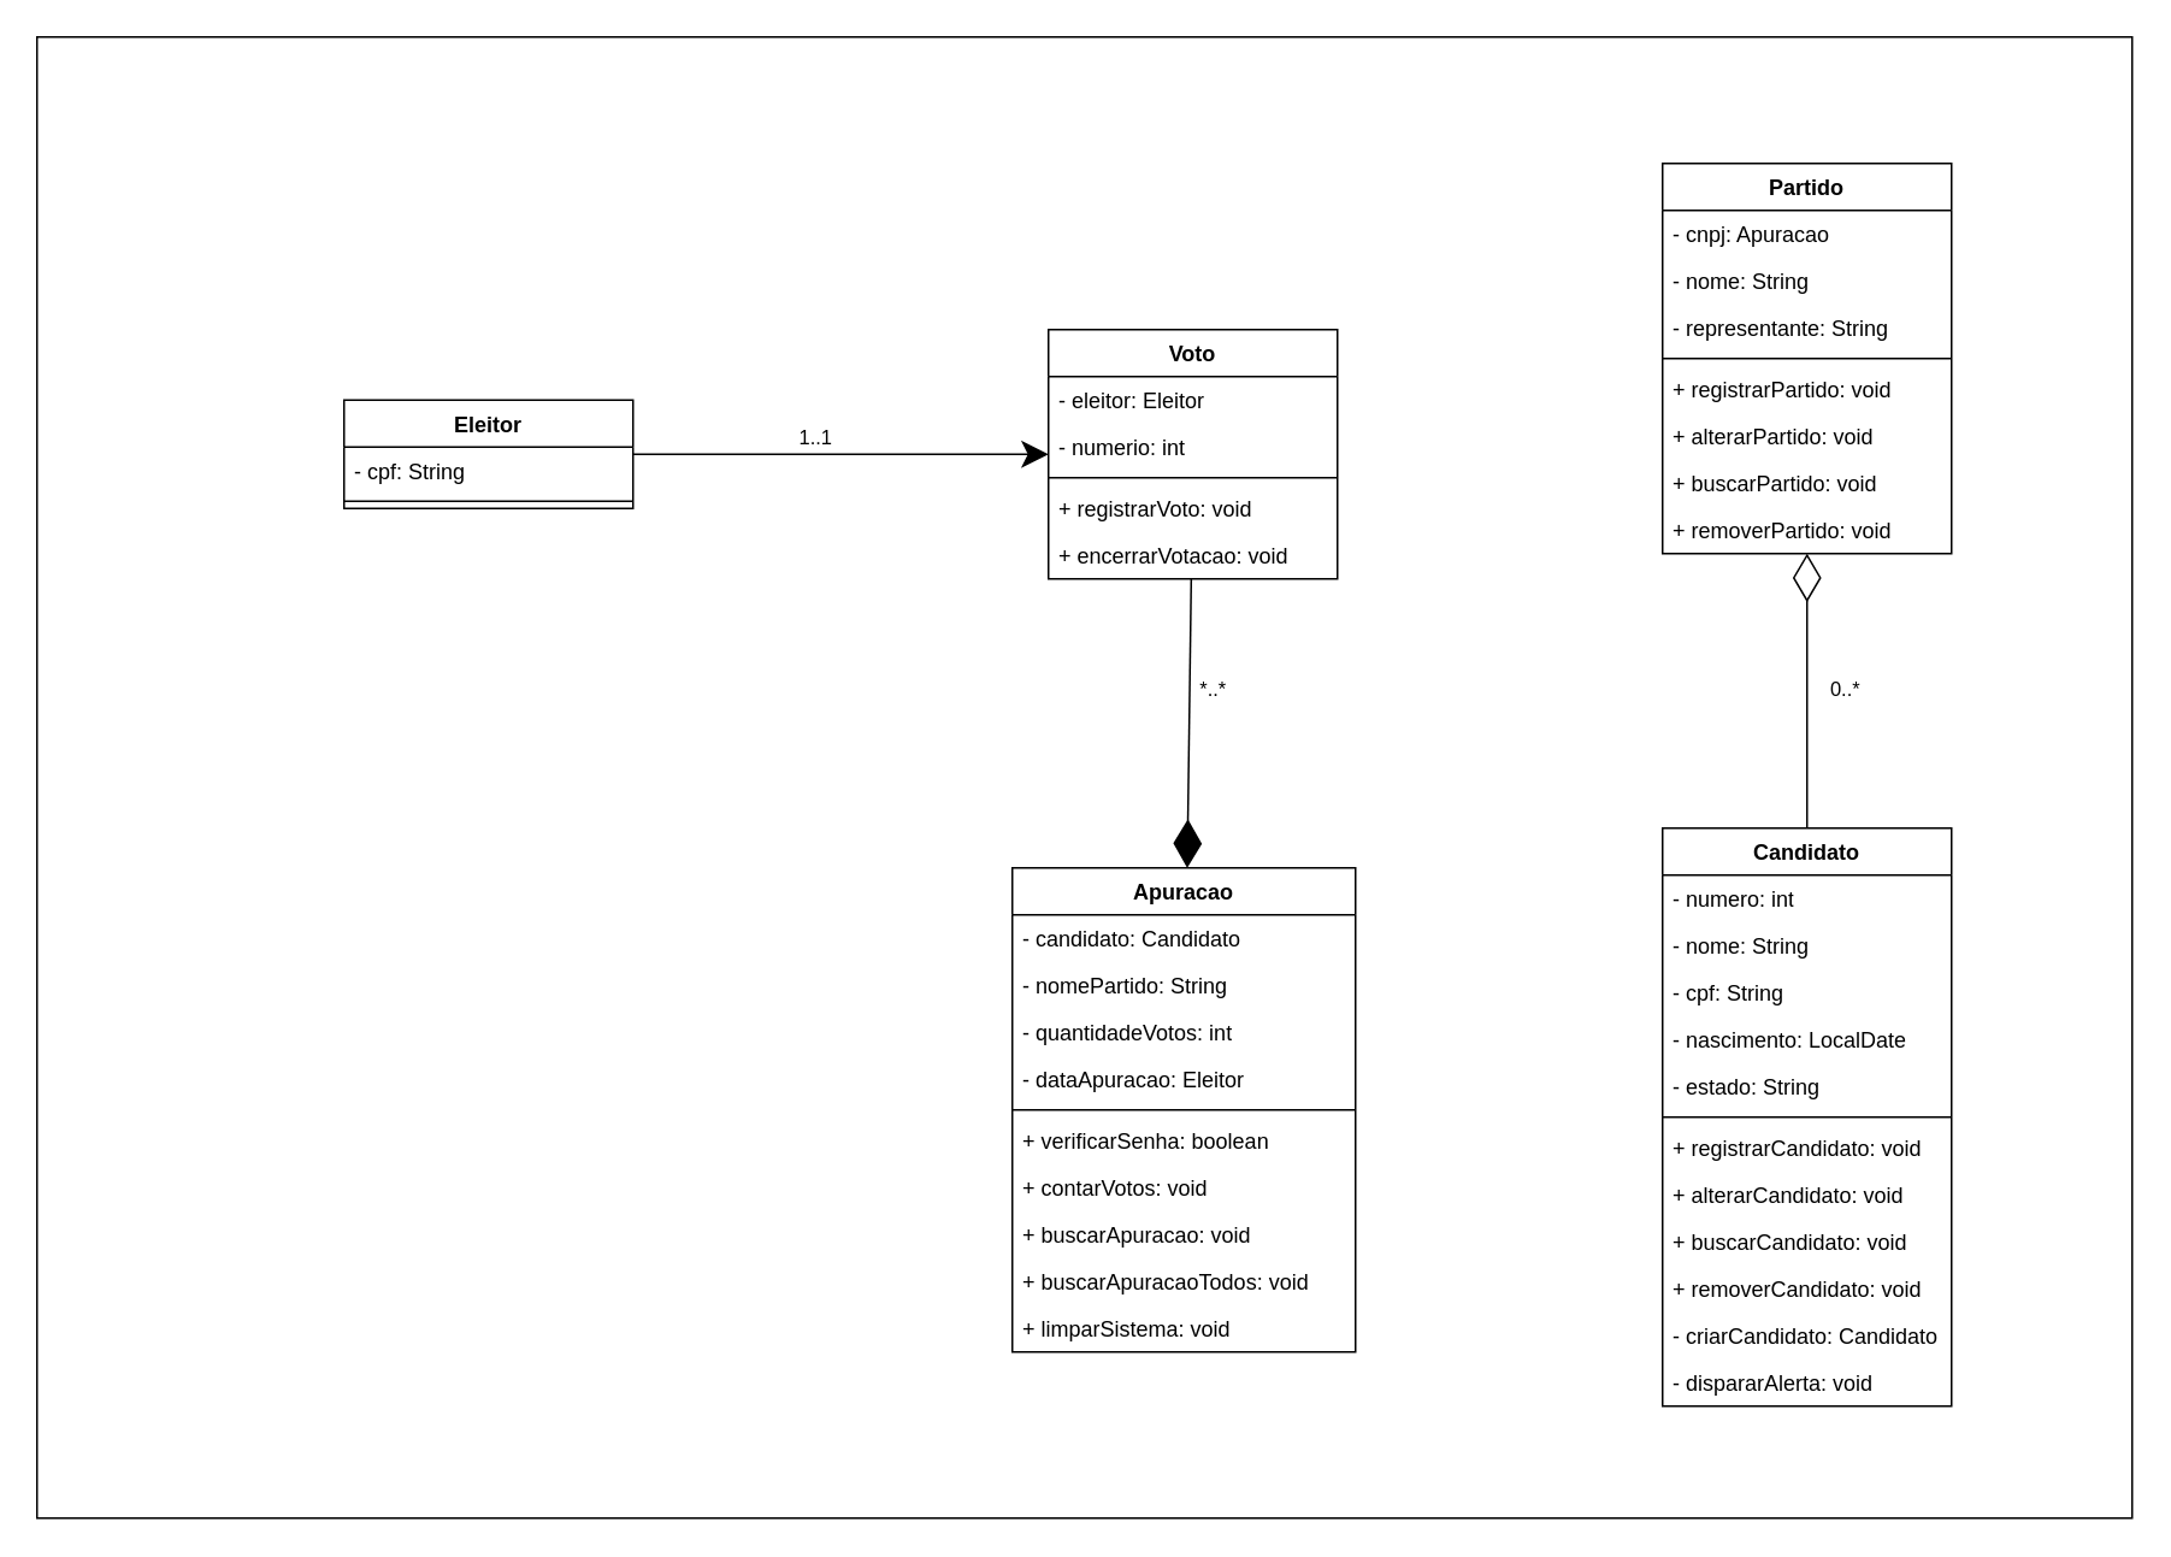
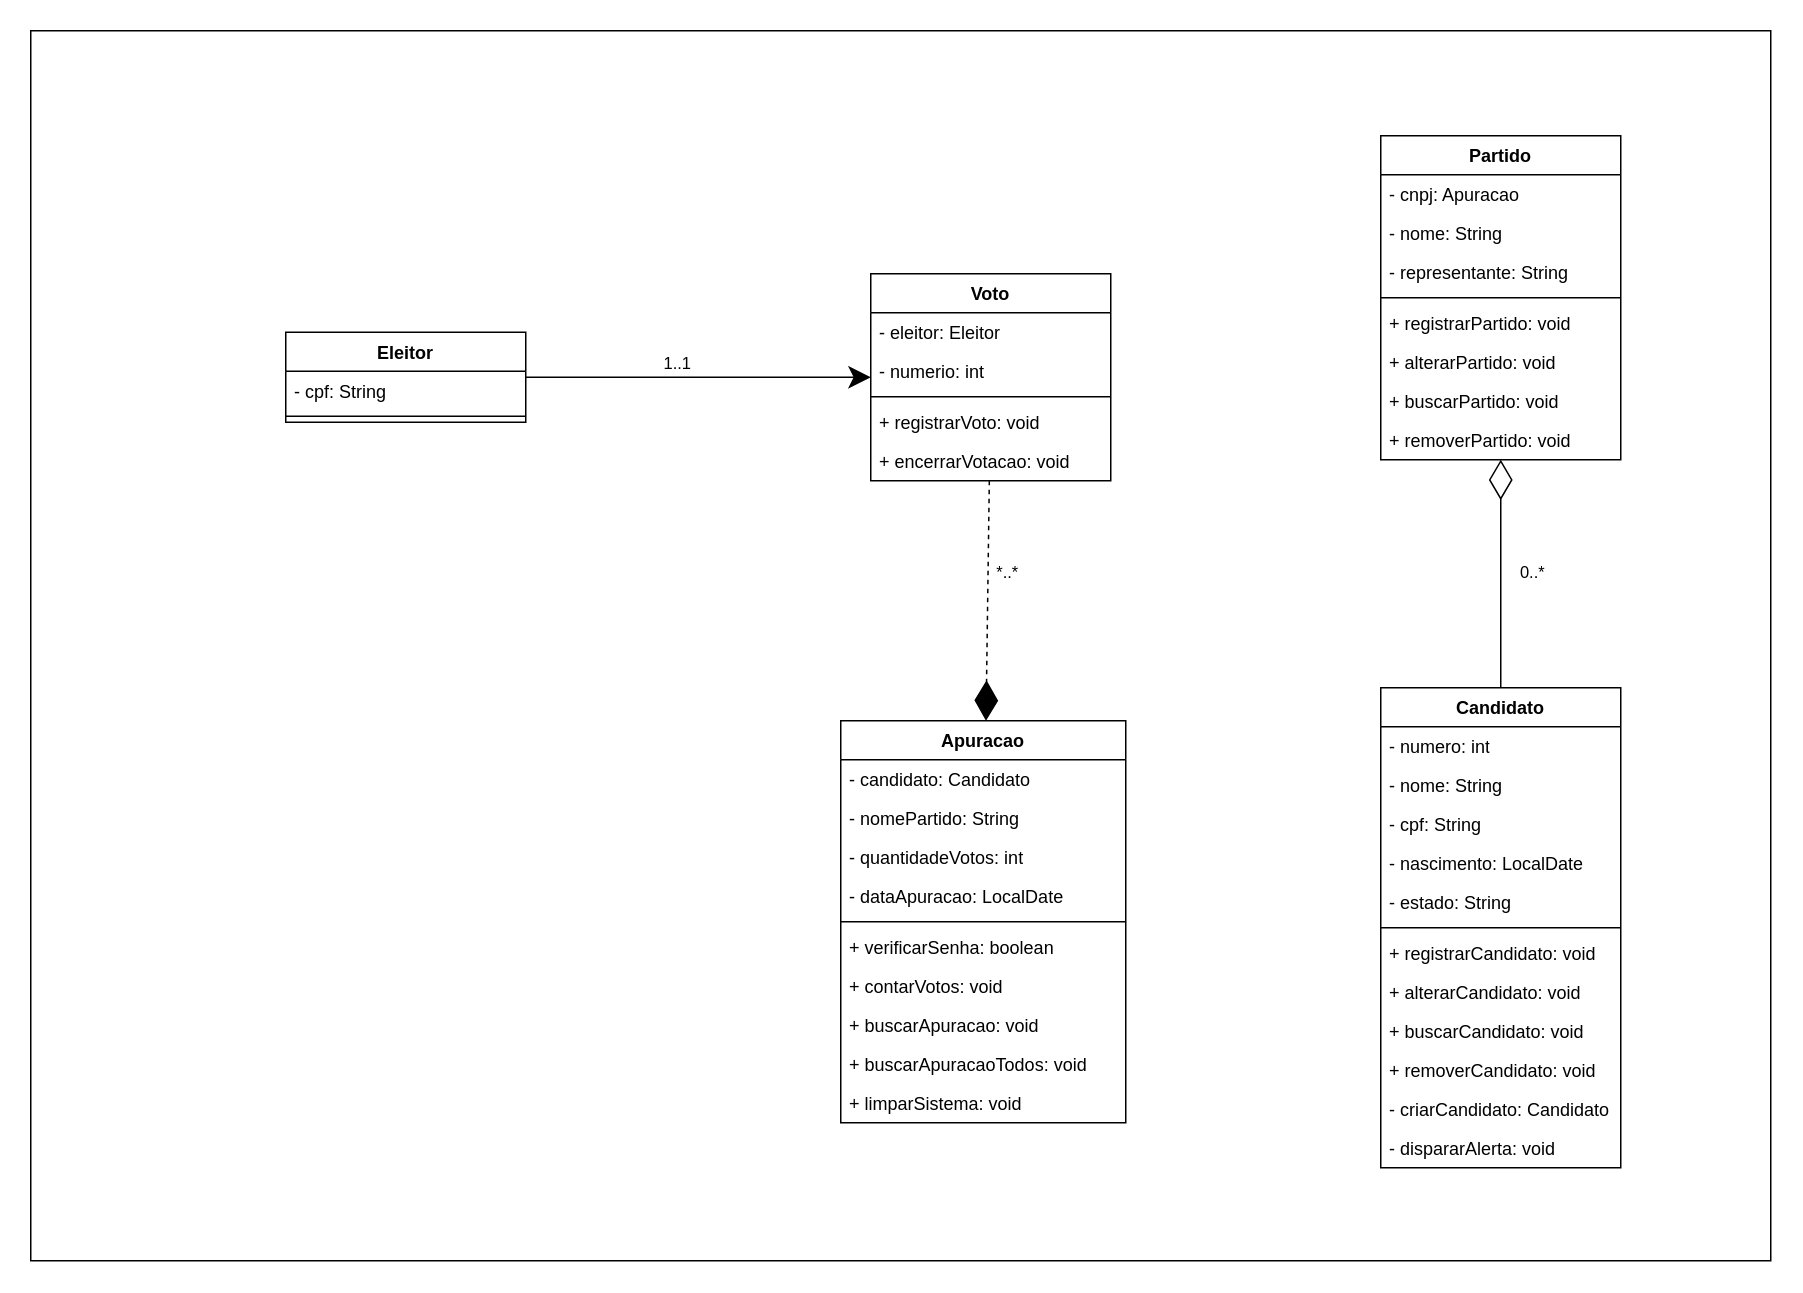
  <mxCell id="0" />
  <mxCell id="1" parent="0" />
  <mxCell id="2" value="" style="rounded=0;whiteSpace=wrap;html=1;" vertex="1" parent="1"><mxGeometry width="1160" height="820" as="geometry" x="20" y="20" /></mxCell>
  <mxCell id="3" value="Apuracao" style="swimlane;fontStyle=1;align=center;verticalAlign=top;childLayout=stackLayout;horizontal=1;startSize=26;horizontalStack=0;resizeParent=1;resizeParentMax=0;resizeLast=0;collapsible=1;marginBottom=0;whiteSpace=wrap;html=1;" vertex="1" parent="1"><mxGeometry x="560" y="480" width="190" height="268" as="geometry" /></mxCell>
  <mxCell id="4" value="- candidato: Candidato" style="text;strokeColor=none;fillColor=none;align=left;verticalAlign=top;spacingLeft=4;spacingRight=4;overflow=hidden;rotatable=0;points=[[0,0.5],[1,0.5]];portConstraint=eastwest;whiteSpace=wrap;html=1;" vertex="1" parent="3"><mxGeometry y="26" width="190" height="26" as="geometry" /></mxCell>
  <mxCell id="5" value="- nomePartido: String" style="text;strokeColor=none;fillColor=none;align=left;verticalAlign=top;spacingLeft=4;spacingRight=4;overflow=hidden;rotatable=0;points=[[0,0.5],[1,0.5]];portConstraint=eastwest;whiteSpace=wrap;html=1;" vertex="1" parent="3"><mxGeometry y="52" width="190" height="26" as="geometry" /></mxCell>
  <mxCell id="6" value="- quantidadeVotos: int" style="text;strokeColor=none;fillColor=none;align=left;verticalAlign=top;spacingLeft=4;spacingRight=4;overflow=hidden;rotatable=0;points=[[0,0.5],[1,0.5]];portConstraint=eastwest;whiteSpace=wrap;html=1;" vertex="1" parent="3"><mxGeometry y="78" width="190" height="26" as="geometry" /></mxCell>
- <mxCell id="7" value="- dataApuracao: Eleitor" style="text;strokeColor=none;fillColor=none;align=left;verticalAlign=top;spacingLeft=4;spacingRight=4;overflow=hidden;rotatable=0;points=[[0,0.5],[1,0.5]];portConstraint=eastwest;whiteSpace=wrap;html=1;" vertex="1" parent="3"><mxGeometry y="104" width="190" height="26" as="geometry" /></mxCell>
+ <mxCell id="7" value="- dataApuracao: LocalDate" style="text;strokeColor=none;fillColor=none;align=left;verticalAlign=top;spacingLeft=4;spacingRight=4;overflow=hidden;rotatable=0;points=[[0,0.5],[1,0.5]];portConstraint=eastwest;whiteSpace=wrap;html=1;" vertex="1" parent="3"><mxGeometry y="104" width="190" height="26" as="geometry" /></mxCell>
  <mxCell id="8" value="" style="line;strokeWidth=1;fillColor=none;align=left;verticalAlign=middle;spacingTop=-1;spacingLeft=3;spacingRight=3;rotatable=0;labelPosition=right;points=[];portConstraint=eastwest;strokeColor=inherit;" vertex="1" parent="3"><mxGeometry y="130" width="190" height="8" as="geometry" /></mxCell>
  <mxCell id="9" value="+ verificarSenha: boolean" style="text;strokeColor=none;fillColor=none;align=left;verticalAlign=top;spacingLeft=4;spacingRight=4;overflow=hidden;rotatable=0;points=[[0,0.5],[1,0.5]];portConstraint=eastwest;whiteSpace=wrap;html=1;" vertex="1" parent="3"><mxGeometry y="138" width="190" height="26" as="geometry" /></mxCell>
  <mxCell id="10" value="+ contarVotos: void" style="text;strokeColor=none;fillColor=none;align=left;verticalAlign=top;spacingLeft=4;spacingRight=4;overflow=hidden;rotatable=0;points=[[0,0.5],[1,0.5]];portConstraint=eastwest;whiteSpace=wrap;html=1;" vertex="1" parent="3"><mxGeometry y="164" width="190" height="26" as="geometry" /></mxCell>
  <mxCell id="11" value="+ buscarApuracao: void" style="text;strokeColor=none;fillColor=none;align=left;verticalAlign=top;spacingLeft=4;spacingRight=4;overflow=hidden;rotatable=0;points=[[0,0.5],[1,0.5]];portConstraint=eastwest;whiteSpace=wrap;html=1;" vertex="1" parent="3"><mxGeometry y="190" width="190" height="26" as="geometry" /></mxCell>
  <mxCell id="12" value="+ buscarApuracaoTodos: void" style="text;strokeColor=none;fillColor=none;align=left;verticalAlign=top;spacingLeft=4;spacingRight=4;overflow=hidden;rotatable=0;points=[[0,0.5],[1,0.5]];portConstraint=eastwest;whiteSpace=wrap;html=1;" vertex="1" parent="3"><mxGeometry y="216" width="190" height="26" as="geometry" /></mxCell>
  <mxCell id="13" value="+ limparSistema: void" style="text;strokeColor=none;fillColor=none;align=left;verticalAlign=top;spacingLeft=4;spacingRight=4;overflow=hidden;rotatable=0;points=[[0,0.5],[1,0.5]];portConstraint=eastwest;whiteSpace=wrap;html=1;" vertex="1" parent="3"><mxGeometry y="242" width="190" height="26" as="geometry" /></mxCell>
  <mxCell id="14" value="Candidato" style="swimlane;fontStyle=1;align=center;verticalAlign=top;childLayout=stackLayout;horizontal=1;startSize=26;horizontalStack=0;resizeParent=1;resizeParentMax=0;resizeLast=0;collapsible=1;marginBottom=0;whiteSpace=wrap;html=1;" vertex="1" parent="1"><mxGeometry x="920" y="458" width="160" height="320" as="geometry" /></mxCell>
  <mxCell id="15" value="- numero: int" style="text;strokeColor=none;fillColor=none;align=left;verticalAlign=top;spacingLeft=4;spacingRight=4;overflow=hidden;rotatable=0;points=[[0,0.5],[1,0.5]];portConstraint=eastwest;whiteSpace=wrap;html=1;" vertex="1" parent="14"><mxGeometry y="26" width="160" height="26" as="geometry" /></mxCell>
  <mxCell id="16" value="- nome: String" style="text;strokeColor=none;fillColor=none;align=left;verticalAlign=top;spacingLeft=4;spacingRight=4;overflow=hidden;rotatable=0;points=[[0,0.5],[1,0.5]];portConstraint=eastwest;whiteSpace=wrap;html=1;" vertex="1" parent="14"><mxGeometry y="52" width="160" height="26" as="geometry" /></mxCell>
  <mxCell id="17" value="- cpf: String" style="text;strokeColor=none;fillColor=none;align=left;verticalAlign=top;spacingLeft=4;spacingRight=4;overflow=hidden;rotatable=0;points=[[0,0.5],[1,0.5]];portConstraint=eastwest;whiteSpace=wrap;html=1;" vertex="1" parent="14"><mxGeometry y="78" width="160" height="26" as="geometry" /></mxCell>
  <mxCell id="18" value="- nascimento: LocalDate" style="text;strokeColor=none;fillColor=none;align=left;verticalAlign=top;spacingLeft=4;spacingRight=4;overflow=hidden;rotatable=0;points=[[0,0.5],[1,0.5]];portConstraint=eastwest;whiteSpace=wrap;html=1;" vertex="1" parent="14"><mxGeometry y="104" width="160" height="26" as="geometry" /></mxCell>
  <mxCell id="19" value="- estado: String" style="text;strokeColor=none;fillColor=none;align=left;verticalAlign=top;spacingLeft=4;spacingRight=4;overflow=hidden;rotatable=0;points=[[0,0.5],[1,0.5]];portConstraint=eastwest;whiteSpace=wrap;html=1;" vertex="1" parent="14"><mxGeometry y="130" width="160" height="26" as="geometry" /></mxCell>
  <mxCell id="20" value="" style="line;strokeWidth=1;fillColor=none;align=left;verticalAlign=middle;spacingTop=-1;spacingLeft=3;spacingRight=3;rotatable=0;labelPosition=right;points=[];portConstraint=eastwest;strokeColor=inherit;" vertex="1" parent="14"><mxGeometry y="156" width="160" height="8" as="geometry" /></mxCell>
  <mxCell id="21" value="+ registrarCandidato: void" style="text;strokeColor=none;fillColor=none;align=left;verticalAlign=top;spacingLeft=4;spacingRight=4;overflow=hidden;rotatable=0;points=[[0,0.5],[1,0.5]];portConstraint=eastwest;whiteSpace=wrap;html=1;" vertex="1" parent="14"><mxGeometry y="164" width="160" height="26" as="geometry" /></mxCell>
  <mxCell id="22" value="+ alterarCandidato: void" style="text;strokeColor=none;fillColor=none;align=left;verticalAlign=top;spacingLeft=4;spacingRight=4;overflow=hidden;rotatable=0;points=[[0,0.5],[1,0.5]];portConstraint=eastwest;whiteSpace=wrap;html=1;" vertex="1" parent="14"><mxGeometry y="190" width="160" height="26" as="geometry" /></mxCell>
  <mxCell id="23" value="+ buscarCandidato: void" style="text;strokeColor=none;fillColor=none;align=left;verticalAlign=top;spacingLeft=4;spacingRight=4;overflow=hidden;rotatable=0;points=[[0,0.5],[1,0.5]];portConstraint=eastwest;whiteSpace=wrap;html=1;" vertex="1" parent="14"><mxGeometry y="216" width="160" height="26" as="geometry" /></mxCell>
  <mxCell id="24" value="+ removerCandidato: void" style="text;strokeColor=none;fillColor=none;align=left;verticalAlign=top;spacingLeft=4;spacingRight=4;overflow=hidden;rotatable=0;points=[[0,0.5],[1,0.5]];portConstraint=eastwest;whiteSpace=wrap;html=1;" vertex="1" parent="14"><mxGeometry y="242" width="160" height="26" as="geometry" /></mxCell>
  <mxCell id="25" value="- criarCandidato: Candidato" style="text;strokeColor=none;fillColor=none;align=left;verticalAlign=top;spacingLeft=4;spacingRight=4;overflow=hidden;rotatable=0;points=[[0,0.5],[1,0.5]];portConstraint=eastwest;whiteSpace=wrap;html=1;" vertex="1" parent="14"><mxGeometry y="268" width="160" height="26" as="geometry" /></mxCell>
  <mxCell id="26" value="- dispararAlerta: void" style="text;strokeColor=none;fillColor=none;align=left;verticalAlign=top;spacingLeft=4;spacingRight=4;overflow=hidden;rotatable=0;points=[[0,0.5],[1,0.5]];portConstraint=eastwest;whiteSpace=wrap;html=1;" vertex="1" parent="14"><mxGeometry y="294" width="160" height="26" as="geometry" /></mxCell>
  <mxCell id="27" value="Eleitor" style="swimlane;fontStyle=1;align=center;verticalAlign=top;childLayout=stackLayout;horizontal=1;startSize=26;horizontalStack=0;resizeParent=1;resizeParentMax=0;resizeLast=0;collapsible=1;marginBottom=0;whiteSpace=wrap;html=1;" vertex="1" parent="1"><mxGeometry x="190" y="221" width="160" height="60" as="geometry" /></mxCell>
  <mxCell id="28" value="- cpf: String" style="text;strokeColor=none;fillColor=none;align=left;verticalAlign=top;spacingLeft=4;spacingRight=4;overflow=hidden;rotatable=0;points=[[0,0.5],[1,0.5]];portConstraint=eastwest;whiteSpace=wrap;html=1;" vertex="1" parent="27"><mxGeometry y="26" width="160" height="26" as="geometry" /></mxCell>
  <mxCell id="29" value="" style="line;strokeWidth=1;fillColor=none;align=left;verticalAlign=middle;spacingTop=-1;spacingLeft=3;spacingRight=3;rotatable=0;labelPosition=right;points=[];portConstraint=eastwest;strokeColor=inherit;" vertex="1" parent="27"><mxGeometry y="52" width="160" height="8" as="geometry" /></mxCell>
  <mxCell id="30" value="Partido" style="swimlane;fontStyle=1;align=center;verticalAlign=top;childLayout=stackLayout;horizontal=1;startSize=26;horizontalStack=0;resizeParent=1;resizeParentMax=0;resizeLast=0;collapsible=1;marginBottom=0;whiteSpace=wrap;html=1;" vertex="1" parent="1"><mxGeometry x="920" y="90" width="160" height="216" as="geometry" /></mxCell>
  <mxCell id="31" value="- cnpj: Apuracao" style="text;strokeColor=none;fillColor=none;align=left;verticalAlign=top;spacingLeft=4;spacingRight=4;overflow=hidden;rotatable=0;points=[[0,0.5],[1,0.5]];portConstraint=eastwest;whiteSpace=wrap;html=1;" vertex="1" parent="30"><mxGeometry y="26" width="160" height="26" as="geometry" /></mxCell>
  <mxCell id="32" value="- nome: String" style="text;strokeColor=none;fillColor=none;align=left;verticalAlign=top;spacingLeft=4;spacingRight=4;overflow=hidden;rotatable=0;points=[[0,0.5],[1,0.5]];portConstraint=eastwest;whiteSpace=wrap;html=1;" vertex="1" parent="30"><mxGeometry y="52" width="160" height="26" as="geometry" /></mxCell>
  <mxCell id="33" value="- representante: String" style="text;strokeColor=none;fillColor=none;align=left;verticalAlign=top;spacingLeft=4;spacingRight=4;overflow=hidden;rotatable=0;points=[[0,0.5],[1,0.5]];portConstraint=eastwest;whiteSpace=wrap;html=1;" vertex="1" parent="30"><mxGeometry y="78" width="160" height="26" as="geometry" /></mxCell>
  <mxCell id="34" value="" style="line;strokeWidth=1;fillColor=none;align=left;verticalAlign=middle;spacingTop=-1;spacingLeft=3;spacingRight=3;rotatable=0;labelPosition=right;points=[];portConstraint=eastwest;strokeColor=inherit;" vertex="1" parent="30"><mxGeometry y="104" width="160" height="8" as="geometry" /></mxCell>
  <mxCell id="35" value="+ registrarPartido: void" style="text;strokeColor=none;fillColor=none;align=left;verticalAlign=top;spacingLeft=4;spacingRight=4;overflow=hidden;rotatable=0;points=[[0,0.5],[1,0.5]];portConstraint=eastwest;whiteSpace=wrap;html=1;" vertex="1" parent="30"><mxGeometry y="112" width="160" height="26" as="geometry" /></mxCell>
  <mxCell id="36" value="+ alterarPartido: void" style="text;strokeColor=none;fillColor=none;align=left;verticalAlign=top;spacingLeft=4;spacingRight=4;overflow=hidden;rotatable=0;points=[[0,0.5],[1,0.5]];portConstraint=eastwest;whiteSpace=wrap;html=1;" vertex="1" parent="30"><mxGeometry y="138" width="160" height="26" as="geometry" /></mxCell>
  <mxCell id="37" value="+ buscarPartido: void" style="text;strokeColor=none;fillColor=none;align=left;verticalAlign=top;spacingLeft=4;spacingRight=4;overflow=hidden;rotatable=0;points=[[0,0.5],[1,0.5]];portConstraint=eastwest;whiteSpace=wrap;html=1;" vertex="1" parent="30"><mxGeometry y="164" width="160" height="26" as="geometry" /></mxCell>
  <mxCell id="38" value="+ removerPartido: void" style="text;strokeColor=none;fillColor=none;align=left;verticalAlign=top;spacingLeft=4;spacingRight=4;overflow=hidden;rotatable=0;points=[[0,0.5],[1,0.5]];portConstraint=eastwest;whiteSpace=wrap;html=1;" vertex="1" parent="30"><mxGeometry y="190" width="160" height="26" as="geometry" /></mxCell>
  <mxCell id="39" value="Voto" style="swimlane;fontStyle=1;align=center;verticalAlign=top;childLayout=stackLayout;horizontal=1;startSize=26;horizontalStack=0;resizeParent=1;resizeParentMax=0;resizeLast=0;collapsible=1;marginBottom=0;whiteSpace=wrap;html=1;" vertex="1" parent="1"><mxGeometry x="580" y="182" width="160" height="138" as="geometry" /></mxCell>
  <mxCell id="40" value="- eleitor: Eleitor" style="text;strokeColor=none;fillColor=none;align=left;verticalAlign=top;spacingLeft=4;spacingRight=4;overflow=hidden;rotatable=0;points=[[0,0.5],[1,0.5]];portConstraint=eastwest;whiteSpace=wrap;html=1;" vertex="1" parent="39"><mxGeometry y="26" width="160" height="26" as="geometry" /></mxCell>
  <mxCell id="41" value="- numerio: int" style="text;strokeColor=none;fillColor=none;align=left;verticalAlign=top;spacingLeft=4;spacingRight=4;overflow=hidden;rotatable=0;points=[[0,0.5],[1,0.5]];portConstraint=eastwest;whiteSpace=wrap;html=1;" vertex="1" parent="39"><mxGeometry y="52" width="160" height="26" as="geometry" /></mxCell>
  <mxCell id="42" value="" style="line;strokeWidth=1;fillColor=none;align=left;verticalAlign=middle;spacingTop=-1;spacingLeft=3;spacingRight=3;rotatable=0;labelPosition=right;points=[];portConstraint=eastwest;strokeColor=inherit;" vertex="1" parent="39"><mxGeometry y="78" width="160" height="8" as="geometry" /></mxCell>
  <mxCell id="43" value="+ registrarVoto: void" style="text;strokeColor=none;fillColor=none;align=left;verticalAlign=top;spacingLeft=4;spacingRight=4;overflow=hidden;rotatable=0;points=[[0,0.5],[1,0.5]];portConstraint=eastwest;whiteSpace=wrap;html=1;" vertex="1" parent="39"><mxGeometry y="86" width="160" height="26" as="geometry" /></mxCell>
  <mxCell id="44" value="+ encerrarVotacao: void" style="text;strokeColor=none;fillColor=none;align=left;verticalAlign=top;spacingLeft=4;spacingRight=4;overflow=hidden;rotatable=0;points=[[0,0.5],[1,0.5]];portConstraint=eastwest;whiteSpace=wrap;html=1;" vertex="1" parent="39"><mxGeometry y="112" width="160" height="26" as="geometry" /></mxCell>
  <mxCell id="45" value="" style="endArrow=diamondThin;endFill=0;endSize=24;html=1;rounded=0;" edge="1" parent="1" source="14" target="30"><mxGeometry width="160" relative="1" as="geometry"><mxPoint x="720" y="410" as="sourcePoint" /><mxPoint x="880" y="410" as="targetPoint" /><Array as="points" /></mxGeometry></mxCell>
  <mxCell id="46" value="0..*" style="edgeLabel;html=1;align=center;verticalAlign=middle;resizable=0;points=[];" vertex="1" connectable="0" parent="45"><mxGeometry x="0.057" y="-4" relative="1" as="geometry"><mxPoint x="16" y="2" as="offset" /></mxGeometry></mxCell>
- <mxCell id="47" value="" style="endArrow=diamondThin;endFill=1;endSize=24;html=1;rounded=0;" edge="1" parent="1" source="39" target="3"><mxGeometry width="160" relative="1" as="geometry"><mxPoint x="720" y="410" as="sourcePoint" /><mxPoint x="880" y="410" as="targetPoint" /></mxGeometry></mxCell>
+ <mxCell id="47" value="" style="endArrow=diamondThin;endFill=1;endSize=24;html=1;rounded=0;dashed=1;" edge="1" parent="1" source="39" target="3"><mxGeometry width="160" relative="1" as="geometry"><mxPoint x="720" y="410" as="sourcePoint" /><mxPoint x="880" y="410" as="targetPoint" /></mxGeometry></mxCell>
  <mxCell id="48" value="*..*" style="edgeLabel;html=1;align=center;verticalAlign=middle;resizable=0;points=[];" vertex="1" connectable="0" parent="47"><mxGeometry x="-0.252" y="2" relative="1" as="geometry"><mxPoint x="10" as="offset" /></mxGeometry></mxCell>
  <mxCell id="49" value="" style="endArrow=classic;endFill=1;endSize=12;html=1;rounded=0;" edge="1" parent="1" source="27" target="39"><mxGeometry width="160" relative="1" as="geometry"><mxPoint x="290" y="360" as="sourcePoint" /><mxPoint x="450" y="360" as="targetPoint" /></mxGeometry></mxCell>
  <mxCell id="50" value="1..1" style="edgeLabel;html=1;align=center;verticalAlign=middle;resizable=0;points=[];" vertex="1" connectable="0" parent="49"><mxGeometry x="-0.002" y="-4" relative="1" as="geometry"><mxPoint x="-15" y="-14" as="offset" /></mxGeometry></mxCell>
